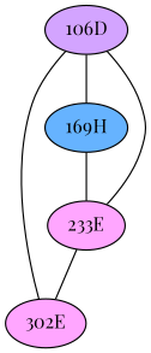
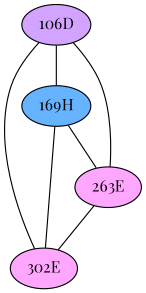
  graph {
    fontname="Playfair Display"
    node [fillcolor="#FFA6FF" fontname="Playfair Display" style=radial]
    edge [fontname="Playfair Display" penwidth=1]
    n1 [label="302E"]
    "106D" [fillcolor="#D3A4FF"]
    "169H" [fillcolor="#66B3FF"]
-   "233E"
+   "233E" [label="263E"]
    "106D" -- n1
    "106D" -- "169H"
    "106D" -- "233E"
+   "169H" -- n1
    "169H" -- "233E"
    "233E" -- n1
  }
